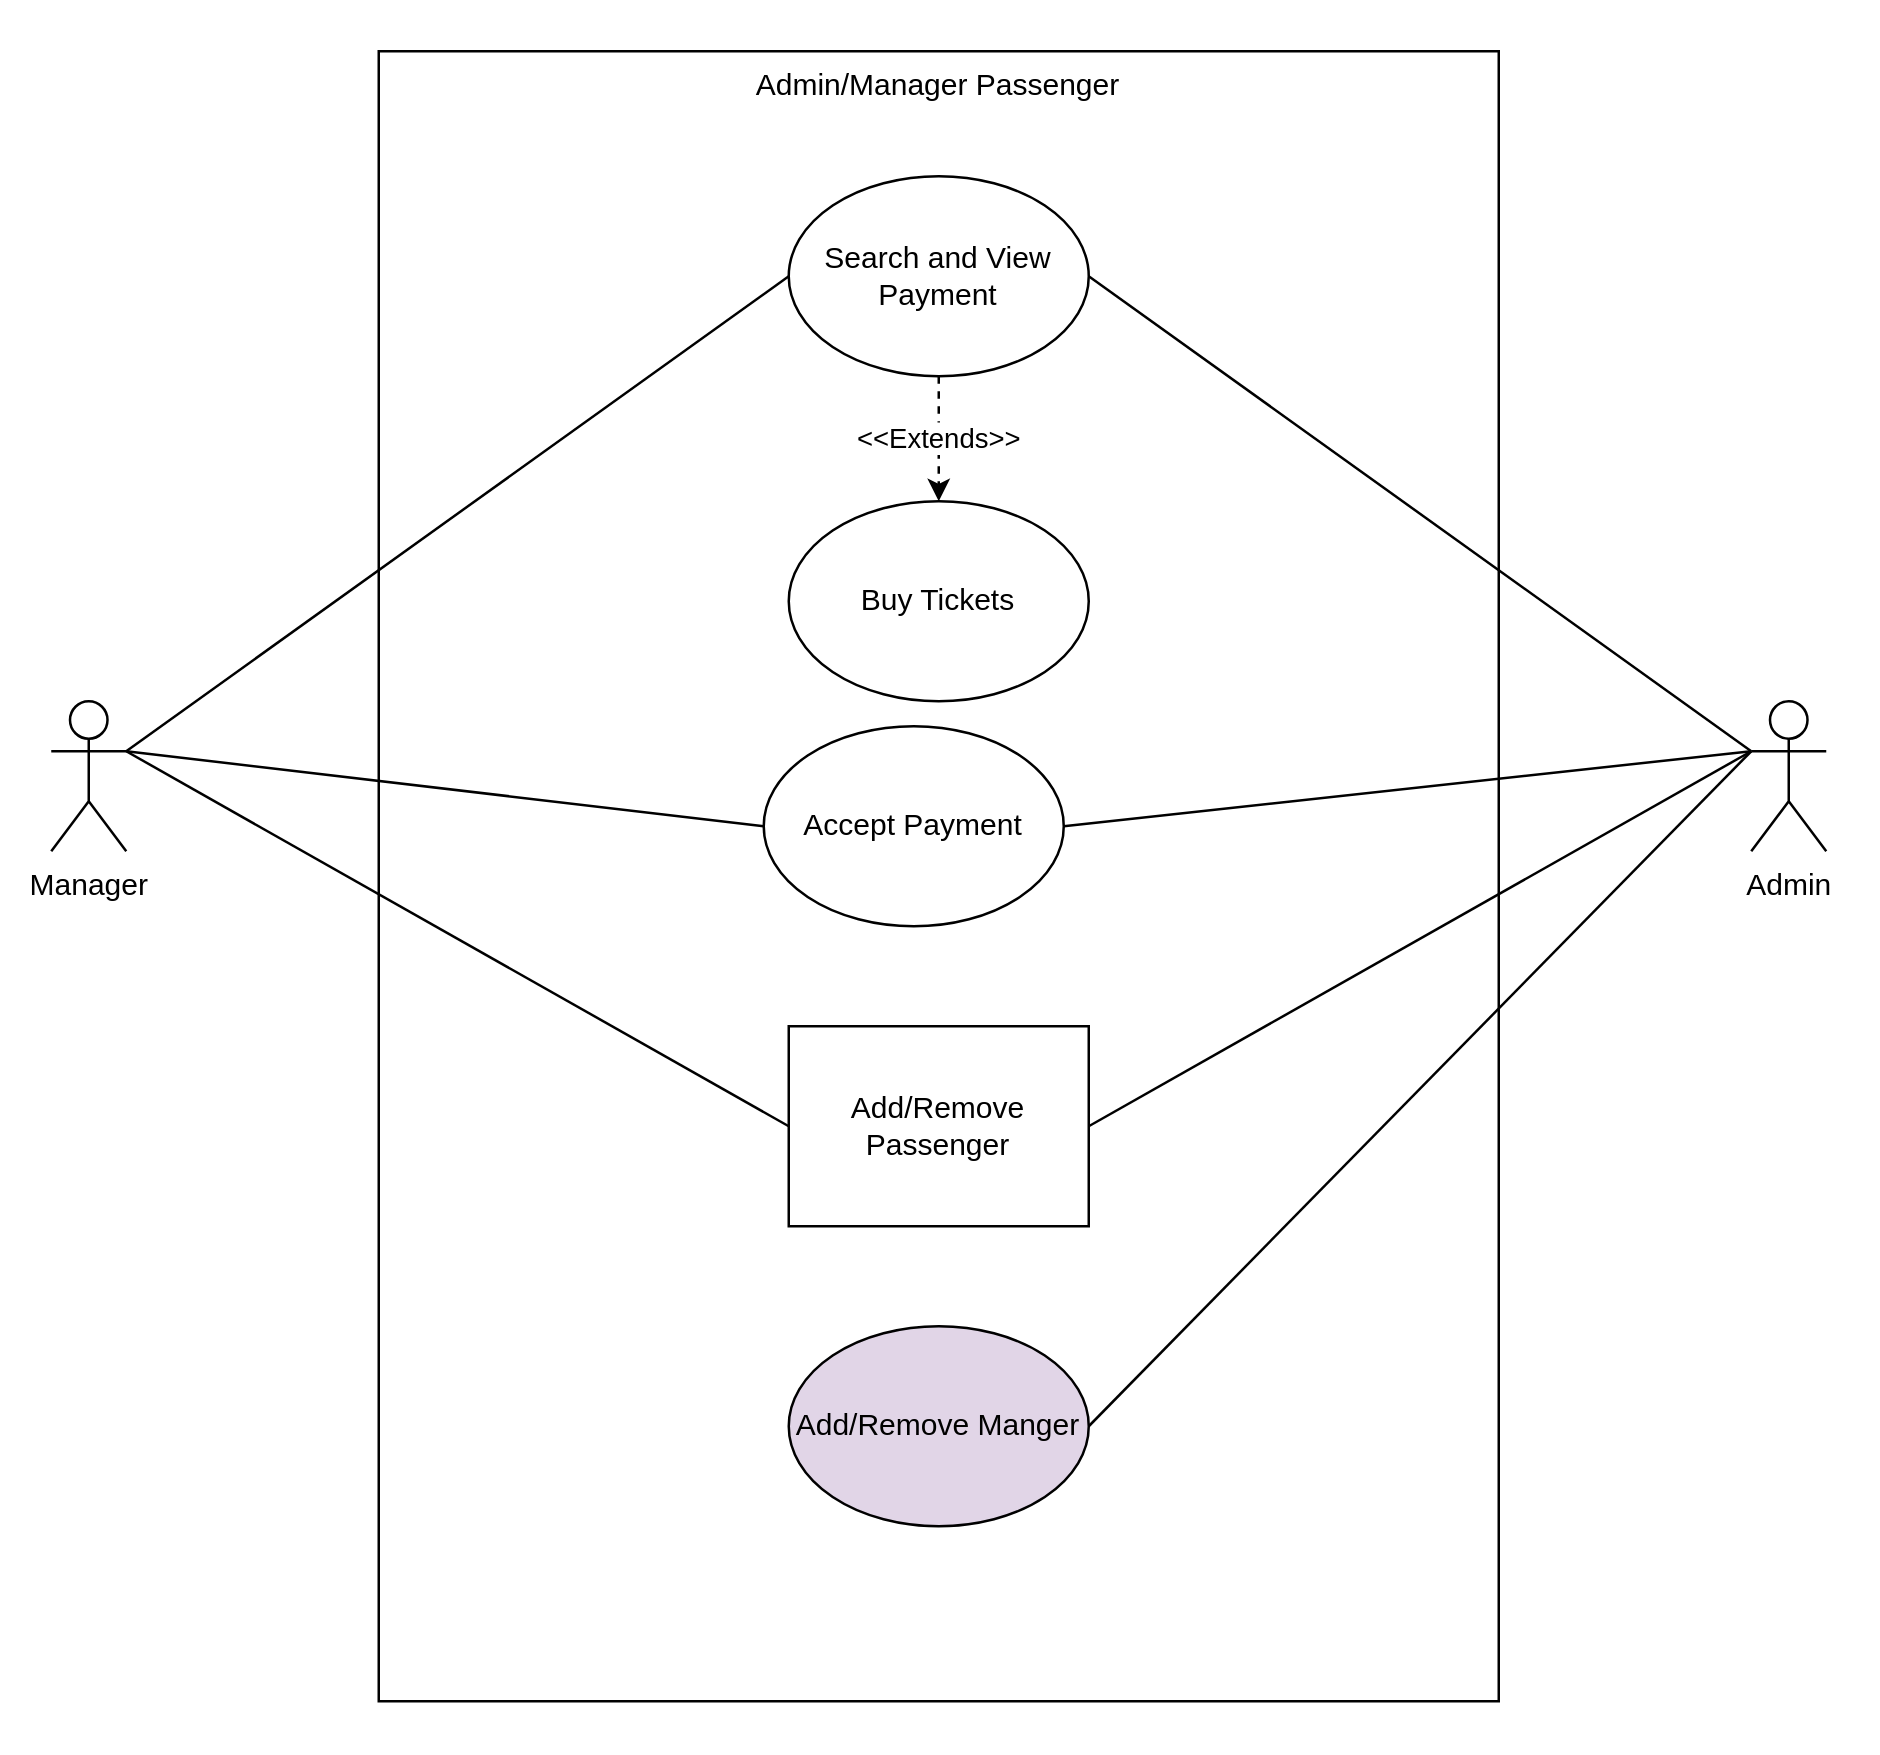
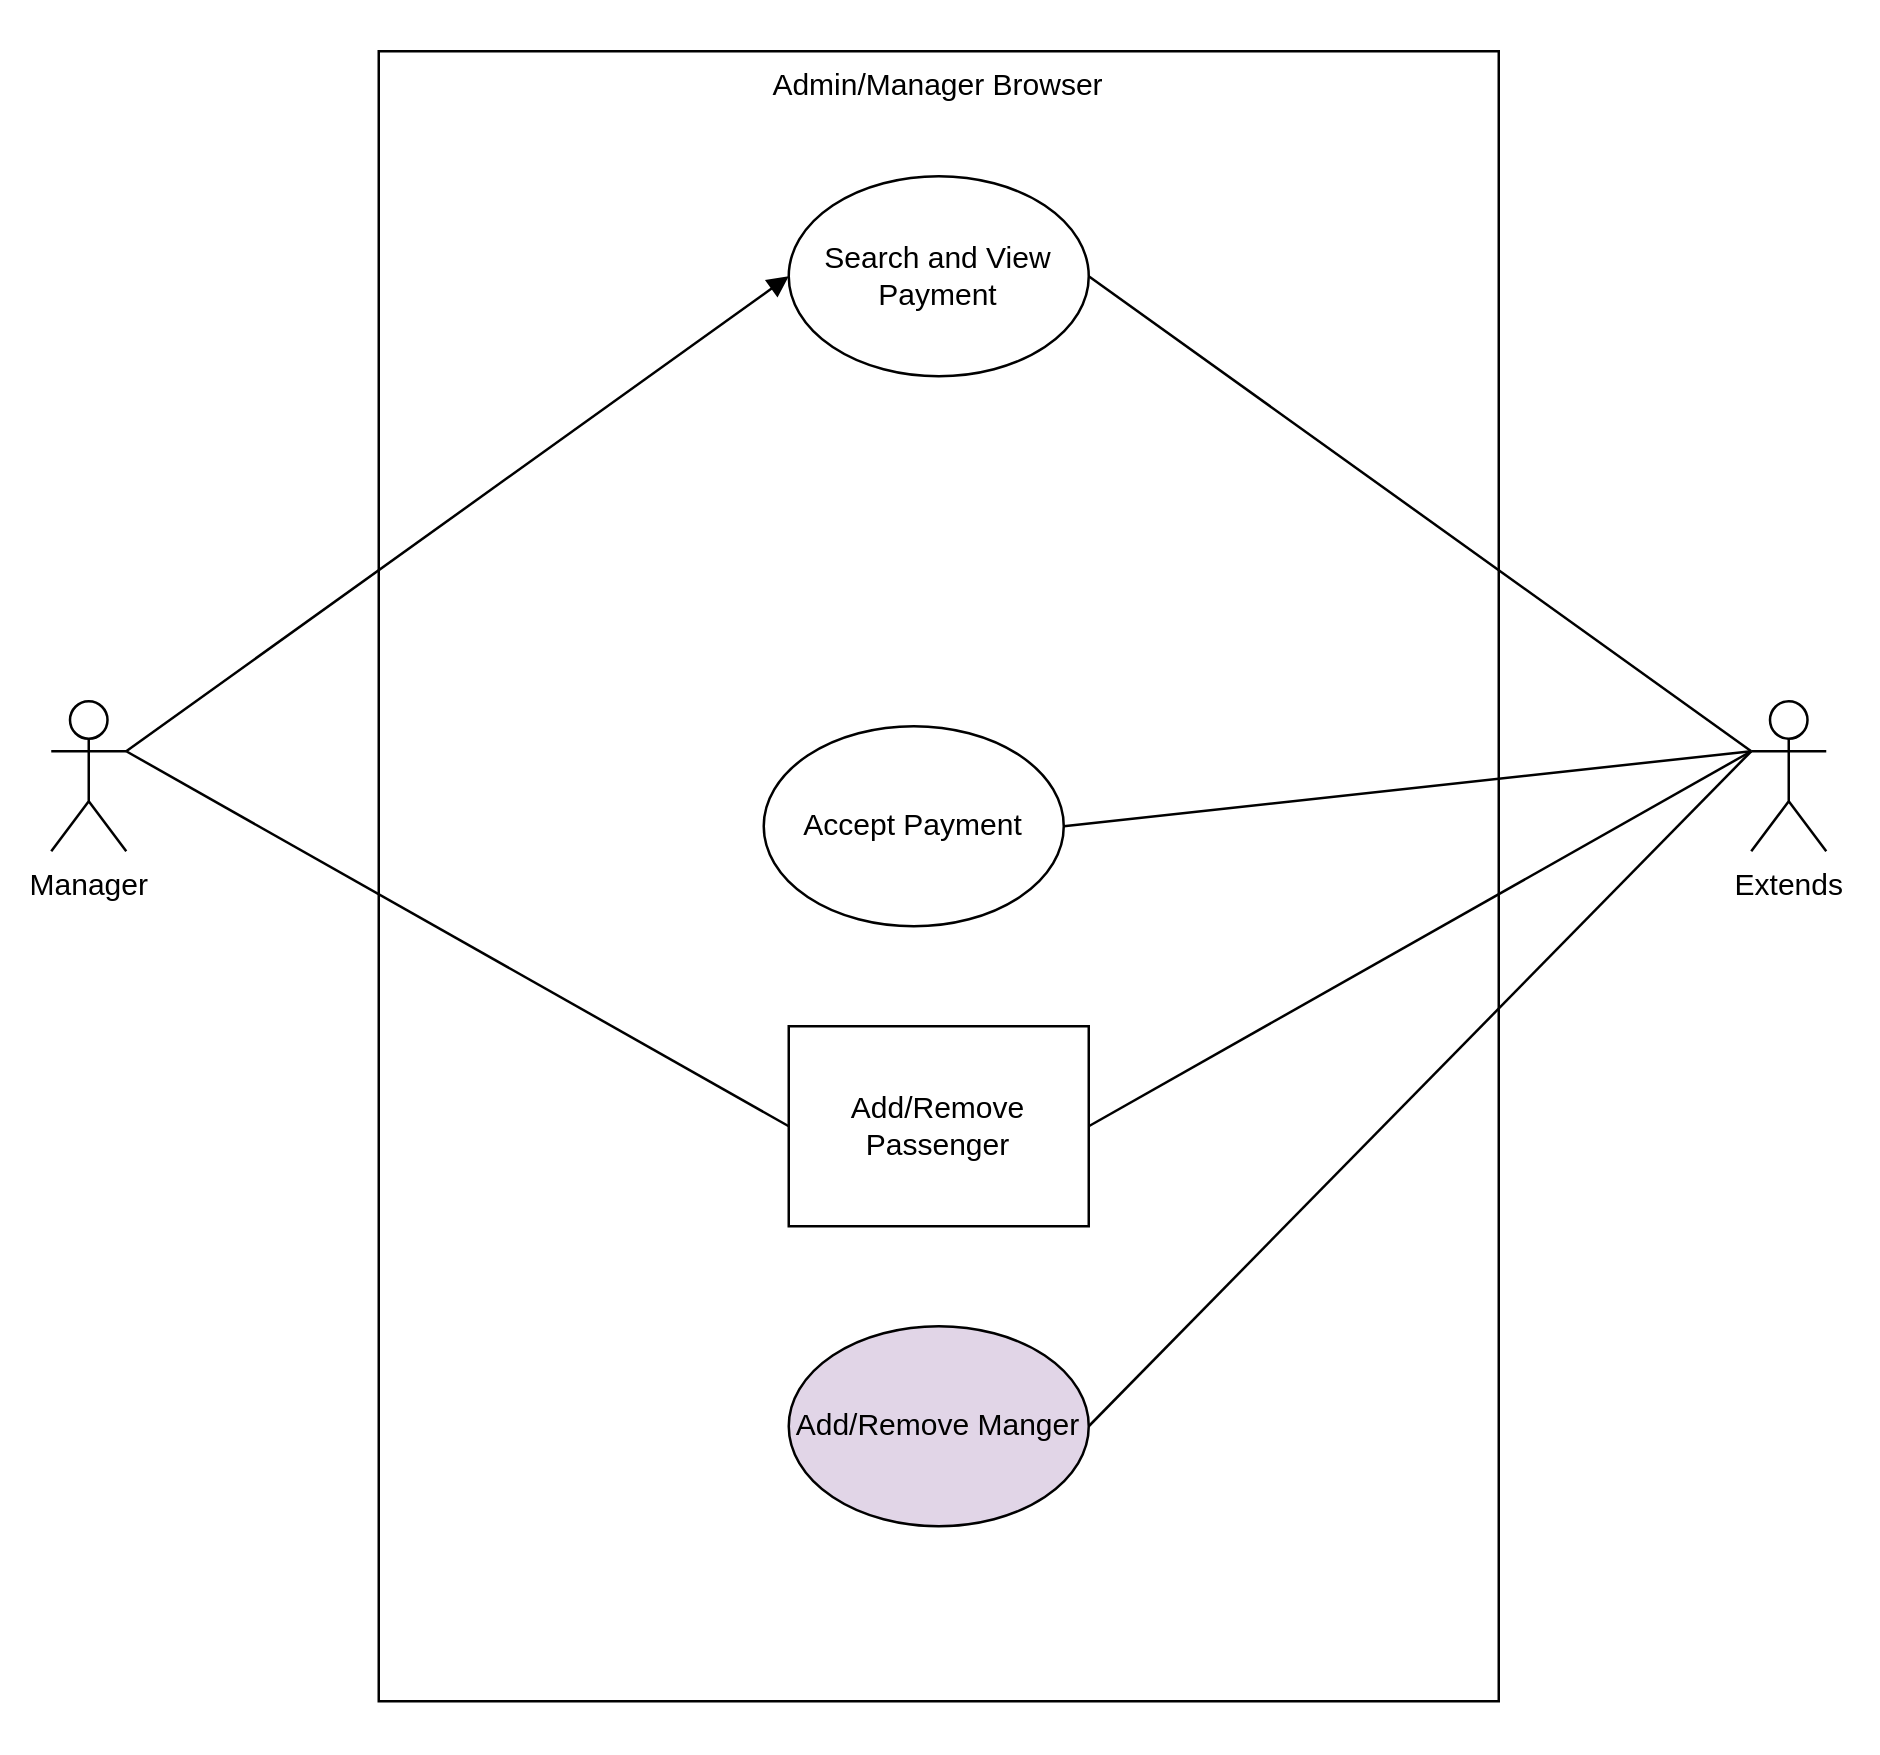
  <mxCell id="0" />
  <mxCell id="1" parent="0" />
- <mxCell id="2" value="Admin/Manager Passenger" style="rounded=0;whiteSpace=wrap;html=1;verticalAlign=top;" vertex="1" parent="1"><mxGeometry x="151" y="20" width="448" height="660" as="geometry" /></mxCell>
+ <mxCell id="2" value="Admin/Manager Browser" style="rounded=0;whiteSpace=wrap;html=1;verticalAlign=top;" vertex="1" parent="1"><mxGeometry x="151" y="20" width="448" height="660" as="geometry" /></mxCell>
  <mxCell id="3" value="Manager" style="shape=umlActor;verticalLabelPosition=bottom;verticalAlign=top;html=1;outlineConnect=0;" vertex="1" parent="1"><mxGeometry x="20" y="280" width="30" height="60" as="geometry" /></mxCell>
  <mxCell id="4" value="Search and View Payment" style="ellipse;whiteSpace=wrap;html=1;" vertex="1" parent="1"><mxGeometry x="315" y="70" width="120" height="80" as="geometry" /></mxCell>
- <mxCell id="5" value="Buy Tickets" style="ellipse;whiteSpace=wrap;html=1;" vertex="1" parent="1"><mxGeometry x="315" y="200" width="120" height="80" as="geometry" /></mxCell>
- <mxCell id="6" value="&amp;lt;&amp;lt;Extends&amp;gt;&amp;gt;" style="endArrow=classic;html=1;exitX=0.5;exitY=1;exitDx=0;exitDy=0;entryX=0.5;entryY=0;entryDx=0;entryDy=0;dashed=1;" edge="1" parent="1" source="4" target="5"><mxGeometry width="50" height="50" relative="1" as="geometry"><mxPoint x="350" y="380" as="sourcePoint" /><mxPoint x="400" y="330" as="targetPoint" /></mxGeometry></mxCell>
- <mxCell id="7" value="" style="endArrow=none;html=1;exitX=1;exitY=0.333;exitDx=0;exitDy=0;exitPerimeter=0;entryX=0;entryY=0.5;entryDx=0;entryDy=0;" edge="1" parent="1" source="3" target="4"><mxGeometry width="50" height="50" relative="1" as="geometry"><mxPoint x="350" y="400" as="sourcePoint" /><mxPoint x="400" y="350" as="targetPoint" /></mxGeometry></mxCell>
- <mxCell id="8" value="Admin" style="shape=umlActor;verticalLabelPosition=bottom;verticalAlign=top;html=1;outlineConnect=0;" vertex="1" parent="1"><mxGeometry x="700" y="280" width="30" height="60" as="geometry" /></mxCell>
+ <mxCell id="7" value="" style="endArrow=block;html=1;exitX=1;exitY=0.333;exitDx=0;exitDy=0;exitPerimeter=0;entryX=0;entryY=0.5;entryDx=0;entryDy=0;" edge="1" parent="1" source="3" target="4"><mxGeometry width="50" height="50" relative="1" as="geometry"><mxPoint x="350" y="400" as="sourcePoint" /><mxPoint x="400" y="350" as="targetPoint" /></mxGeometry></mxCell>
+ <mxCell id="8" value="Extends" style="shape=umlActor;verticalLabelPosition=bottom;verticalAlign=top;html=1;outlineConnect=0;" vertex="1" parent="1"><mxGeometry x="700" y="280" width="30" height="60" as="geometry" /></mxCell>
  <mxCell id="9" value="Accept Payment" style="ellipse;whiteSpace=wrap;html=1;" vertex="1" parent="1"><mxGeometry x="305" y="290" width="120" height="80" as="geometry" /></mxCell>
  <mxCell id="10" value="" style="endArrow=none;html=1;exitX=0;exitY=0.333;exitDx=0;exitDy=0;exitPerimeter=0;entryX=1;entryY=0.5;entryDx=0;entryDy=0;" edge="1" parent="1" source="8" target="9"><mxGeometry width="50" height="50" relative="1" as="geometry"><mxPoint x="350" y="400" as="sourcePoint" /><mxPoint x="400" y="350" as="targetPoint" /></mxGeometry></mxCell>
- <mxCell id="11" value="" style="endArrow=none;html=1;exitX=1;exitY=0.333;exitDx=0;exitDy=0;exitPerimeter=0;entryX=0;entryY=0.5;entryDx=0;entryDy=0;" edge="1" parent="1" source="3" target="9"><mxGeometry width="50" height="50" relative="1" as="geometry"><mxPoint x="350" y="400" as="sourcePoint" /><mxPoint x="400" y="350" as="targetPoint" /></mxGeometry></mxCell>
  <mxCell id="12" value="" style="endArrow=none;html=1;entryX=1;entryY=0.5;entryDx=0;entryDy=0;" edge="1" parent="1" target="4"><mxGeometry width="50" height="50" relative="1" as="geometry"><mxPoint x="700" y="300" as="sourcePoint" /><mxPoint x="400" y="350" as="targetPoint" /></mxGeometry></mxCell>
  <mxCell id="13" value="Add/Remove Passenger" style="whiteSpace=wrap;html=1;rounded=0;" vertex="1" parent="1"><mxGeometry x="315" y="410" width="120" height="80" as="geometry" /></mxCell>
  <mxCell id="14" value="" style="endArrow=none;html=1;entryX=0;entryY=0.5;entryDx=0;entryDy=0;" edge="1" parent="1" target="13"><mxGeometry width="50" height="50" relative="1" as="geometry"><mxPoint x="50" y="300" as="sourcePoint" /><mxPoint x="400" y="340" as="targetPoint" /></mxGeometry></mxCell>
  <mxCell id="15" value="" style="endArrow=none;html=1;exitX=1;exitY=0.5;exitDx=0;exitDy=0;" edge="1" parent="1" source="13"><mxGeometry width="50" height="50" relative="1" as="geometry"><mxPoint x="350" y="390" as="sourcePoint" /><mxPoint x="700" y="300" as="targetPoint" /></mxGeometry></mxCell>
  <mxCell id="16" value="Add/Remove Manger" style="ellipse;whiteSpace=wrap;html=1;fillColor=#e1d5e7;" vertex="1" parent="1"><mxGeometry x="315" y="530" width="120" height="80" as="geometry" /></mxCell>
  <mxCell id="17" value="" style="endArrow=none;html=1;exitX=1;exitY=0.5;exitDx=0;exitDy=0;" edge="1" parent="1" source="16"><mxGeometry width="50" height="50" relative="1" as="geometry"><mxPoint x="350" y="390" as="sourcePoint" /><mxPoint x="700" y="300" as="targetPoint" /></mxGeometry></mxCell>
